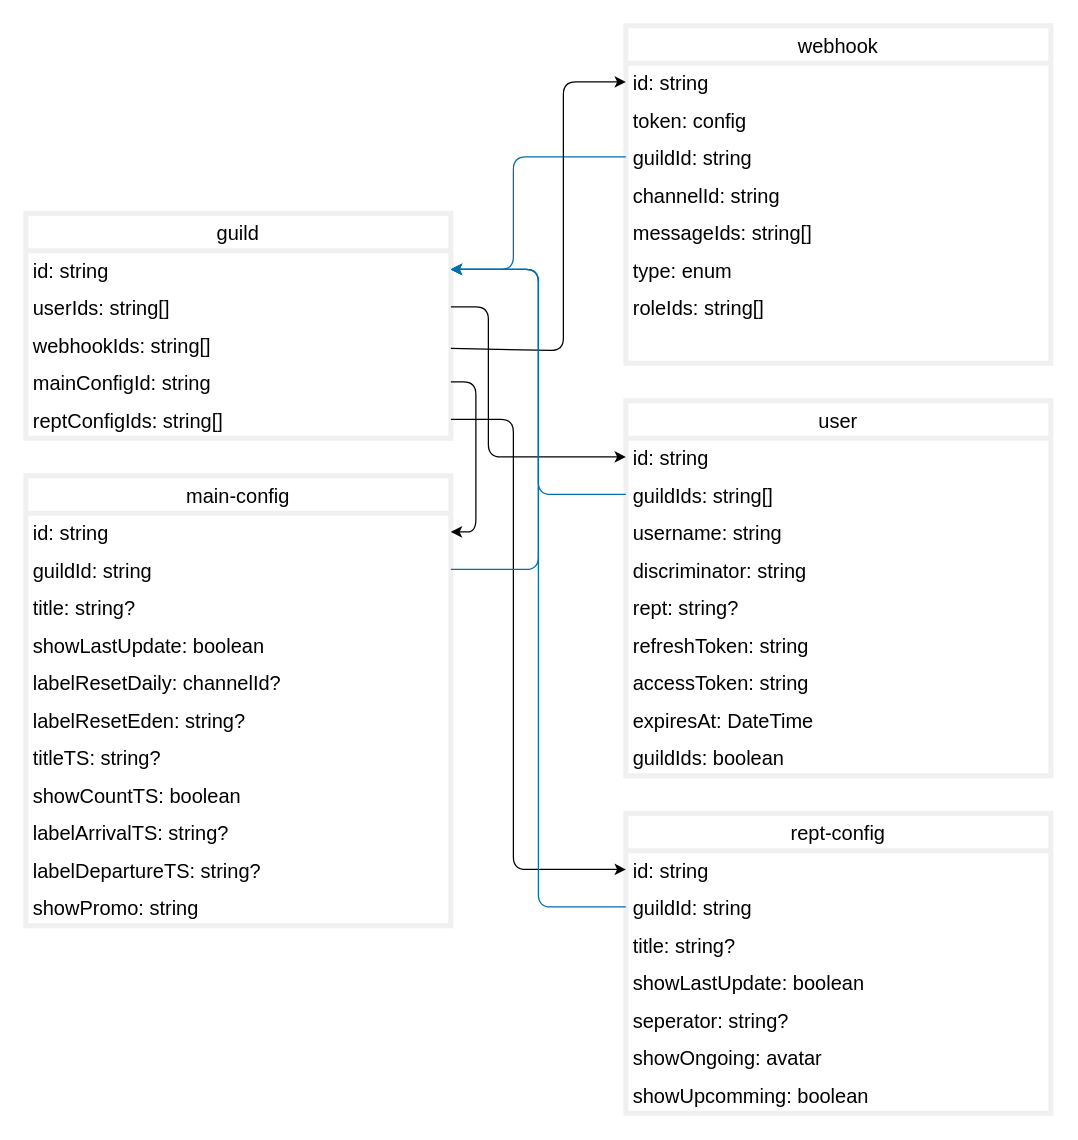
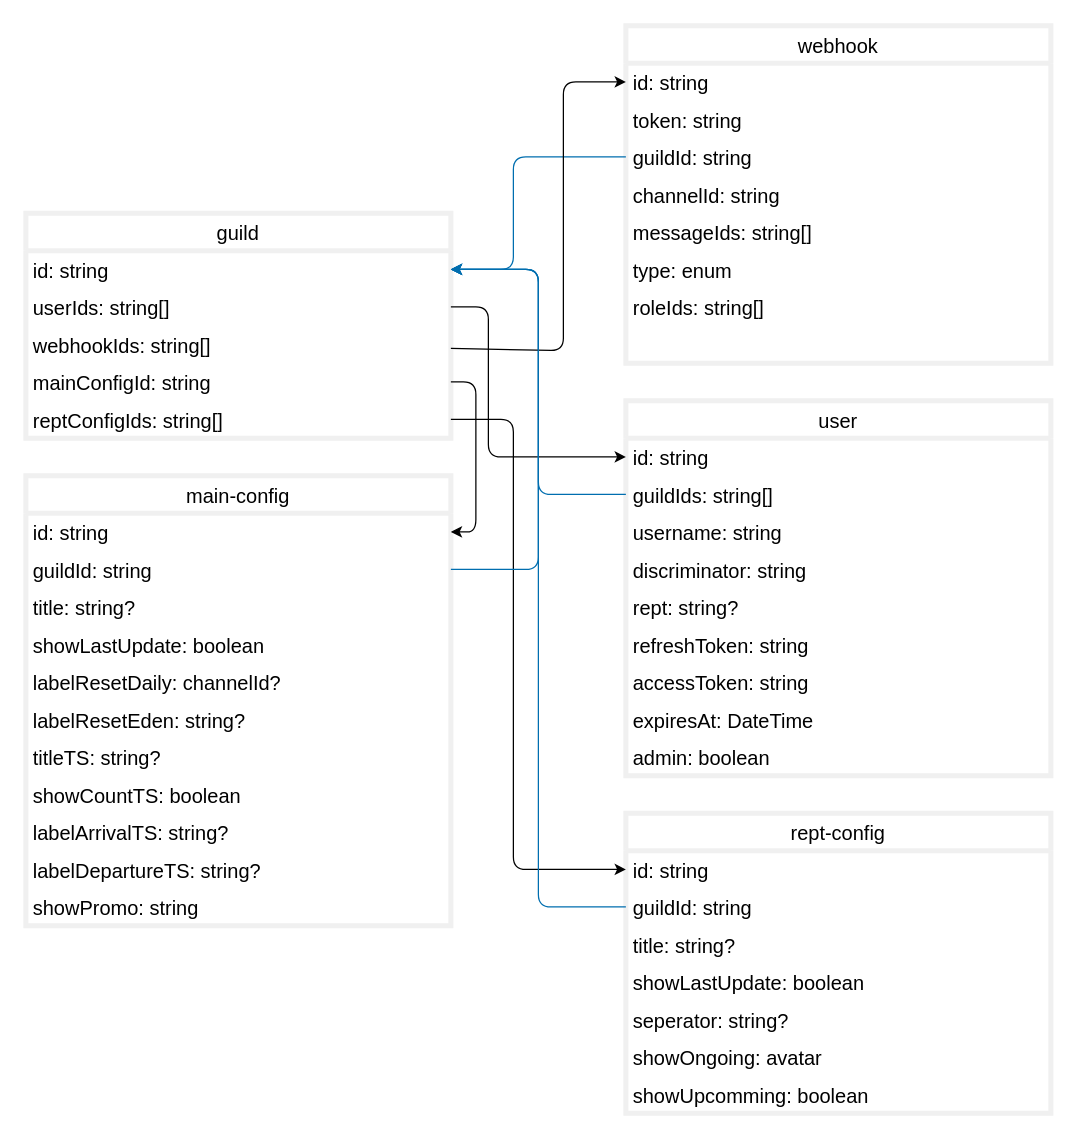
  <mxCell id="0" />
  <mxCell id="1" parent="0" />
  <mxCell id="2" value="guild" style="swimlane;fontStyle=0;childLayout=stackLayout;horizontal=1;startSize=30;horizontalStack=0;resizeParent=1;resizeParentMax=0;resizeLast=0;collapsible=1;marginBottom=0;strokeColor=#F0F0F0;strokeWidth=4;fillColor=none;fontSize=16;" parent="1" vertex="1"><mxGeometry x="20" y="170" width="340" height="180" as="geometry" /></mxCell>
  <mxCell id="3" value="id: string" style="text;strokeColor=none;fillColor=none;align=left;verticalAlign=middle;spacingLeft=4;spacingRight=4;overflow=hidden;points=[[0,0.5],[1,0.5]];portConstraint=eastwest;rotatable=0;fontSize=16;" parent="2" vertex="1"><mxGeometry y="30" width="340" height="30" as="geometry" /></mxCell>
  <mxCell id="4" value="userIds: string[]" style="text;strokeColor=none;fillColor=none;align=left;verticalAlign=middle;spacingLeft=4;spacingRight=4;overflow=hidden;points=[[0,0.5],[1,0.5]];portConstraint=eastwest;rotatable=0;fontSize=16;" parent="2" vertex="1"><mxGeometry y="60" width="340" height="30" as="geometry" /></mxCell>
  <mxCell id="5" value="webhookIds: string[]" style="text;strokeColor=none;fillColor=none;align=left;verticalAlign=middle;spacingLeft=4;spacingRight=4;overflow=hidden;points=[[0,0.5],[1,0.5]];portConstraint=eastwest;rotatable=0;fontSize=16;" parent="2" vertex="1"><mxGeometry y="90" width="340" height="30" as="geometry" /></mxCell>
  <mxCell id="6" value="mainConfigId: string" style="text;strokeColor=none;fillColor=none;align=left;verticalAlign=middle;spacingLeft=4;spacingRight=4;overflow=hidden;points=[[0,0.5],[1,0.5]];portConstraint=eastwest;rotatable=0;fontSize=16;" parent="2" vertex="1"><mxGeometry y="120" width="340" height="30" as="geometry" /></mxCell>
  <mxCell id="7" value="reptConfigIds: string[]" style="text;strokeColor=none;fillColor=none;align=left;verticalAlign=middle;spacingLeft=4;spacingRight=4;overflow=hidden;points=[[0,0.5],[1,0.5]];portConstraint=eastwest;rotatable=0;fontSize=16;" parent="2" vertex="1"><mxGeometry y="150" width="340" height="30" as="geometry" /></mxCell>
  <mxCell id="8" value="user" style="swimlane;fontStyle=0;childLayout=stackLayout;horizontal=1;startSize=30;horizontalStack=0;resizeParent=1;resizeParentMax=0;resizeLast=0;collapsible=1;marginBottom=0;fontSize=16;strokeColor=#F0F0F0;strokeWidth=4;fillColor=none;" parent="1" vertex="1"><mxGeometry x="500" y="320" width="340" height="300" as="geometry" /></mxCell>
  <mxCell id="9" value="id: string" style="text;strokeColor=none;fillColor=none;align=left;verticalAlign=middle;spacingLeft=4;spacingRight=4;overflow=hidden;points=[[0,0.5],[1,0.5]];portConstraint=eastwest;rotatable=0;fontSize=16;" parent="8" vertex="1"><mxGeometry y="30" width="340" height="30" as="geometry" /></mxCell>
  <mxCell id="10" value="guildIds: string[]" style="text;strokeColor=none;fillColor=none;align=left;verticalAlign=middle;spacingLeft=4;spacingRight=4;overflow=hidden;points=[[0,0.5],[1,0.5]];portConstraint=eastwest;rotatable=0;fontSize=16;" vertex="1" parent="8"><mxGeometry y="60" width="340" height="30" as="geometry" /></mxCell>
  <mxCell id="11" value="username: string" style="text;strokeColor=none;fillColor=none;align=left;verticalAlign=middle;spacingLeft=4;spacingRight=4;overflow=hidden;points=[[0,0.5],[1,0.5]];portConstraint=eastwest;rotatable=0;fontSize=16;" parent="8" vertex="1"><mxGeometry y="90" width="340" height="30" as="geometry" /></mxCell>
  <mxCell id="12" value="discriminator: string" style="text;strokeColor=none;fillColor=none;align=left;verticalAlign=middle;spacingLeft=4;spacingRight=4;overflow=hidden;points=[[0,0.5],[1,0.5]];portConstraint=eastwest;rotatable=0;fontSize=16;" parent="8" vertex="1"><mxGeometry y="120" width="340" height="30" as="geometry" /></mxCell>
  <mxCell id="13" value="rept: string?" style="text;strokeColor=none;fillColor=none;align=left;verticalAlign=middle;spacingLeft=4;spacingRight=4;overflow=hidden;points=[[0,0.5],[1,0.5]];portConstraint=eastwest;rotatable=0;fontSize=16;" parent="8" vertex="1"><mxGeometry y="150" width="340" height="30" as="geometry" /></mxCell>
  <mxCell id="14" value="refreshToken: string" style="text;strokeColor=none;fillColor=none;align=left;verticalAlign=middle;spacingLeft=4;spacingRight=4;overflow=hidden;points=[[0,0.5],[1,0.5]];portConstraint=eastwest;rotatable=0;fontSize=16;" parent="8" vertex="1"><mxGeometry y="180" width="340" height="30" as="geometry" /></mxCell>
  <mxCell id="15" value="accessToken: string" style="text;strokeColor=none;fillColor=none;align=left;verticalAlign=middle;spacingLeft=4;spacingRight=4;overflow=hidden;points=[[0,0.5],[1,0.5]];portConstraint=eastwest;rotatable=0;fontSize=16;" vertex="1" parent="8"><mxGeometry y="210" width="340" height="30" as="geometry" /></mxCell>
  <mxCell id="16" value="expiresAt: DateTime" style="text;strokeColor=none;fillColor=none;align=left;verticalAlign=middle;spacingLeft=4;spacingRight=4;overflow=hidden;points=[[0,0.5],[1,0.5]];portConstraint=eastwest;rotatable=0;fontSize=16;" vertex="1" parent="8"><mxGeometry y="240" width="340" height="30" as="geometry" /></mxCell>
- <mxCell id="17" value="guildIds: boolean" style="text;strokeColor=none;fillColor=none;align=left;verticalAlign=middle;spacingLeft=4;spacingRight=4;overflow=hidden;points=[[0,0.5],[1,0.5]];portConstraint=eastwest;rotatable=0;fontSize=16;" parent="8" vertex="1"><mxGeometry y="270" width="340" height="30" as="geometry" /></mxCell>
+ <mxCell id="17" value="admin: boolean" style="text;strokeColor=none;fillColor=none;align=left;verticalAlign=middle;spacingLeft=4;spacingRight=4;overflow=hidden;points=[[0,0.5],[1,0.5]];portConstraint=eastwest;rotatable=0;fontSize=16;" parent="8" vertex="1"><mxGeometry y="270" width="340" height="30" as="geometry" /></mxCell>
  <mxCell id="18" value="" style="edgeStyle=none;html=1;fontSize=16;" parent="1" source="4" target="9" edge="1"><mxGeometry relative="1" as="geometry"><Array as="points"><mxPoint x="390" y="245" /><mxPoint x="390" y="365" /></Array></mxGeometry></mxCell>
  <mxCell id="19" value="webhook" style="swimlane;fontStyle=0;childLayout=stackLayout;horizontal=1;startSize=30;horizontalStack=0;resizeParent=1;resizeParentMax=0;resizeLast=0;collapsible=1;marginBottom=0;fontSize=16;strokeColor=#F0F0F0;strokeWidth=4;fillColor=none;" parent="1" vertex="1"><mxGeometry x="500" y="20" width="340" height="270" as="geometry" /></mxCell>
  <mxCell id="20" value="id: string" style="text;strokeColor=none;fillColor=none;align=left;verticalAlign=middle;spacingLeft=4;spacingRight=4;overflow=hidden;points=[[0,0.5],[1,0.5]];portConstraint=eastwest;rotatable=0;fontSize=16;" parent="19" vertex="1"><mxGeometry y="30" width="340" height="30" as="geometry" /></mxCell>
- <mxCell id="21" value="token: config" style="text;strokeColor=none;fillColor=none;align=left;verticalAlign=middle;spacingLeft=4;spacingRight=4;overflow=hidden;points=[[0,0.5],[1,0.5]];portConstraint=eastwest;rotatable=0;fontSize=16;" parent="19" vertex="1"><mxGeometry y="60" width="340" height="30" as="geometry" /></mxCell>
+ <mxCell id="21" value="token: string" style="text;strokeColor=none;fillColor=none;align=left;verticalAlign=middle;spacingLeft=4;spacingRight=4;overflow=hidden;points=[[0,0.5],[1,0.5]];portConstraint=eastwest;rotatable=0;fontSize=16;" parent="19" vertex="1"><mxGeometry y="60" width="340" height="30" as="geometry" /></mxCell>
  <mxCell id="22" value="guildId: string" style="text;strokeColor=none;fillColor=none;align=left;verticalAlign=middle;spacingLeft=4;spacingRight=4;overflow=hidden;points=[[0,0.5],[1,0.5]];portConstraint=eastwest;rotatable=0;fontSize=16;" parent="19" vertex="1"><mxGeometry y="90" width="340" height="30" as="geometry" /></mxCell>
  <mxCell id="23" value="channelId: string" style="text;strokeColor=none;fillColor=none;align=left;verticalAlign=middle;spacingLeft=4;spacingRight=4;overflow=hidden;points=[[0,0.5],[1,0.5]];portConstraint=eastwest;rotatable=0;fontSize=16;" parent="19" vertex="1"><mxGeometry y="120" width="340" height="30" as="geometry" /></mxCell>
  <mxCell id="24" value="messageIds: string[]" style="text;strokeColor=none;fillColor=none;align=left;verticalAlign=middle;spacingLeft=4;spacingRight=4;overflow=hidden;points=[[0,0.5],[1,0.5]];portConstraint=eastwest;rotatable=0;fontSize=16;" parent="19" vertex="1"><mxGeometry y="150" width="340" height="30" as="geometry" /></mxCell>
  <mxCell id="25" value="type: enum" style="text;strokeColor=none;fillColor=none;align=left;verticalAlign=middle;spacingLeft=4;spacingRight=4;overflow=hidden;points=[[0,0.5],[1,0.5]];portConstraint=eastwest;rotatable=0;fontSize=16;" parent="19" vertex="1"><mxGeometry y="180" width="340" height="30" as="geometry" /></mxCell>
  <mxCell id="26" value="roleIds: string[]" style="text;strokeColor=none;fillColor=none;align=left;verticalAlign=middle;spacingLeft=4;spacingRight=4;overflow=hidden;points=[[0,0.5],[1,0.5]];portConstraint=eastwest;rotatable=0;fontSize=16;" parent="19" vertex="1"><mxGeometry y="210" width="340" height="30" as="geometry" /></mxCell>
  <mxCell id="27" style="text;strokeColor=none;fillColor=none;align=left;verticalAlign=middle;spacingLeft=4;spacingRight=4;overflow=hidden;points=[[0,0.5],[1,0.5]];portConstraint=eastwest;rotatable=0;fontSize=16;" parent="19" vertex="1"><mxGeometry y="240" width="340" height="30" as="geometry" /></mxCell>
  <mxCell id="28" value="" style="endArrow=classic;html=1;fontSize=16;fillColor=#1ba1e2;strokeColor=#006EAF;" parent="1" source="22" target="3" edge="1"><mxGeometry width="50" height="50" relative="1" as="geometry"><mxPoint x="420" y="150" as="sourcePoint" /><mxPoint x="420" y="100" as="targetPoint" /><Array as="points"><mxPoint x="410" y="125" /><mxPoint x="410" y="215" /></Array></mxGeometry></mxCell>
  <mxCell id="29" value="main-config" style="swimlane;fontStyle=0;childLayout=stackLayout;horizontal=1;startSize=30;horizontalStack=0;resizeParent=1;resizeParentMax=0;resizeLast=0;collapsible=1;marginBottom=0;strokeColor=#F0F0F0;strokeWidth=4;fillColor=none;fontSize=16;" parent="1" vertex="1"><mxGeometry x="20" y="380" width="340" height="360" as="geometry" /></mxCell>
  <mxCell id="30" value="id: string" style="text;strokeColor=none;fillColor=none;align=left;verticalAlign=middle;spacingLeft=4;spacingRight=4;overflow=hidden;points=[[0,0.5],[1,0.5]];portConstraint=eastwest;rotatable=0;fontSize=16;" parent="29" vertex="1"><mxGeometry y="30" width="340" height="30" as="geometry" /></mxCell>
  <mxCell id="31" value="guildId: string" style="text;strokeColor=none;fillColor=none;align=left;verticalAlign=middle;spacingLeft=4;spacingRight=4;overflow=hidden;points=[[0,0.5],[1,0.5]];portConstraint=eastwest;rotatable=0;fontSize=16;" parent="29" vertex="1"><mxGeometry y="60" width="340" height="30" as="geometry" /></mxCell>
  <mxCell id="32" value="title: string?" style="text;strokeColor=none;fillColor=none;align=left;verticalAlign=middle;spacingLeft=4;spacingRight=4;overflow=hidden;points=[[0,0.5],[1,0.5]];portConstraint=eastwest;rotatable=0;fontSize=16;" parent="29" vertex="1"><mxGeometry y="90" width="340" height="30" as="geometry" /></mxCell>
  <mxCell id="33" value="showLastUpdate: boolean" style="text;strokeColor=none;fillColor=none;align=left;verticalAlign=middle;spacingLeft=4;spacingRight=4;overflow=hidden;points=[[0,0.5],[1,0.5]];portConstraint=eastwest;rotatable=0;fontSize=16;" parent="29" vertex="1"><mxGeometry y="120" width="340" height="30" as="geometry" /></mxCell>
  <mxCell id="34" value="labelResetDaily: channelId?" style="text;strokeColor=none;fillColor=none;align=left;verticalAlign=middle;spacingLeft=4;spacingRight=4;overflow=hidden;points=[[0,0.5],[1,0.5]];portConstraint=eastwest;rotatable=0;fontSize=16;" parent="29" vertex="1"><mxGeometry y="150" width="340" height="30" as="geometry" /></mxCell>
  <mxCell id="35" value="labelResetEden: string?" style="text;strokeColor=none;fillColor=none;align=left;verticalAlign=middle;spacingLeft=4;spacingRight=4;overflow=hidden;points=[[0,0.5],[1,0.5]];portConstraint=eastwest;rotatable=0;fontSize=16;" parent="29" vertex="1"><mxGeometry y="180" width="340" height="30" as="geometry" /></mxCell>
  <mxCell id="36" value="titleTS: string?" style="text;strokeColor=none;fillColor=none;align=left;verticalAlign=middle;spacingLeft=4;spacingRight=4;overflow=hidden;points=[[0,0.5],[1,0.5]];portConstraint=eastwest;rotatable=0;fontSize=16;" parent="29" vertex="1"><mxGeometry y="210" width="340" height="30" as="geometry" /></mxCell>
  <mxCell id="37" value="showCountTS: boolean" style="text;strokeColor=none;fillColor=none;align=left;verticalAlign=middle;spacingLeft=4;spacingRight=4;overflow=hidden;points=[[0,0.5],[1,0.5]];portConstraint=eastwest;rotatable=0;fontSize=16;" parent="29" vertex="1"><mxGeometry y="240" width="340" height="30" as="geometry" /></mxCell>
  <mxCell id="38" value="labelArrivalTS: string?" style="text;strokeColor=none;fillColor=none;align=left;verticalAlign=middle;spacingLeft=4;spacingRight=4;overflow=hidden;points=[[0,0.5],[1,0.5]];portConstraint=eastwest;rotatable=0;fontSize=16;" parent="29" vertex="1"><mxGeometry y="270" width="340" height="30" as="geometry" /></mxCell>
  <mxCell id="39" value="labelDepartureTS: string?" style="text;strokeColor=none;fillColor=none;align=left;verticalAlign=middle;spacingLeft=4;spacingRight=4;overflow=hidden;points=[[0,0.5],[1,0.5]];portConstraint=eastwest;rotatable=0;fontSize=16;" parent="29" vertex="1"><mxGeometry y="300" width="340" height="30" as="geometry" /></mxCell>
  <mxCell id="40" value="showPromo: string" style="text;strokeColor=none;fillColor=none;align=left;verticalAlign=middle;spacingLeft=4;spacingRight=4;overflow=hidden;points=[[0,0.5],[1,0.5]];portConstraint=eastwest;rotatable=0;fontSize=16;" parent="29" vertex="1"><mxGeometry y="330" width="340" height="30" as="geometry" /></mxCell>
  <mxCell id="41" style="edgeStyle=none;html=1;fontSize=16;" parent="1" source="6" target="30" edge="1"><mxGeometry relative="1" as="geometry"><Array as="points"><mxPoint x="380" y="305" /><mxPoint x="380" y="425" /></Array></mxGeometry></mxCell>
  <mxCell id="42" value="rept-config" style="swimlane;fontStyle=0;childLayout=stackLayout;horizontal=1;startSize=30;horizontalStack=0;resizeParent=1;resizeParentMax=0;resizeLast=0;collapsible=1;marginBottom=0;strokeColor=#F0F0F0;strokeWidth=4;fillColor=none;fontSize=16;" parent="1" vertex="1"><mxGeometry x="500" y="650" width="340" height="240" as="geometry" /></mxCell>
  <mxCell id="43" value="id: string" style="text;strokeColor=none;fillColor=none;align=left;verticalAlign=middle;spacingLeft=4;spacingRight=4;overflow=hidden;points=[[0,0.5],[1,0.5]];portConstraint=eastwest;rotatable=0;fontSize=16;" parent="42" vertex="1"><mxGeometry y="30" width="340" height="30" as="geometry" /></mxCell>
  <mxCell id="44" value="guildId: string" style="text;strokeColor=none;fillColor=none;align=left;verticalAlign=middle;spacingLeft=4;spacingRight=4;overflow=hidden;points=[[0,0.5],[1,0.5]];portConstraint=eastwest;rotatable=0;fontSize=16;" parent="42" vertex="1"><mxGeometry y="60" width="340" height="30" as="geometry" /></mxCell>
  <mxCell id="45" value="title: string?" style="text;strokeColor=none;fillColor=none;align=left;verticalAlign=middle;spacingLeft=4;spacingRight=4;overflow=hidden;points=[[0,0.5],[1,0.5]];portConstraint=eastwest;rotatable=0;fontSize=16;" parent="42" vertex="1"><mxGeometry y="90" width="340" height="30" as="geometry" /></mxCell>
  <mxCell id="46" value="showLastUpdate: boolean" style="text;strokeColor=none;fillColor=none;align=left;verticalAlign=middle;spacingLeft=4;spacingRight=4;overflow=hidden;points=[[0,0.5],[1,0.5]];portConstraint=eastwest;rotatable=0;fontSize=16;" parent="42" vertex="1"><mxGeometry y="120" width="340" height="30" as="geometry" /></mxCell>
  <mxCell id="47" value="seperator: string?" style="text;strokeColor=none;fillColor=none;align=left;verticalAlign=middle;spacingLeft=4;spacingRight=4;overflow=hidden;points=[[0,0.5],[1,0.5]];portConstraint=eastwest;rotatable=0;fontSize=16;" parent="42" vertex="1"><mxGeometry y="150" width="340" height="30" as="geometry" /></mxCell>
  <mxCell id="48" value="showOngoing: avatar" style="text;strokeColor=none;fillColor=none;align=left;verticalAlign=middle;spacingLeft=4;spacingRight=4;overflow=hidden;points=[[0,0.5],[1,0.5]];portConstraint=eastwest;rotatable=0;fontSize=16;" parent="42" vertex="1"><mxGeometry y="180" width="340" height="30" as="geometry" /></mxCell>
  <mxCell id="49" value="showUpcomming: boolean" style="text;strokeColor=none;fillColor=none;align=left;verticalAlign=middle;spacingLeft=4;spacingRight=4;overflow=hidden;points=[[0,0.5],[1,0.5]];portConstraint=eastwest;rotatable=0;fontSize=16;" parent="42" vertex="1"><mxGeometry y="210" width="340" height="30" as="geometry" /></mxCell>
  <mxCell id="50" style="edgeStyle=none;html=1;fontSize=16;" parent="1" source="7" target="43" edge="1"><mxGeometry relative="1" as="geometry"><Array as="points"><mxPoint x="410" y="335" /><mxPoint x="410" y="695" /></Array></mxGeometry></mxCell>
  <mxCell id="51" style="edgeStyle=none;html=1;fillColor=#1ba1e2;strokeColor=#006EAF;" edge="1" parent="1" source="10" target="3"><mxGeometry relative="1" as="geometry"><Array as="points"><mxPoint x="430" y="395" /><mxPoint x="430" y="215" /></Array></mxGeometry></mxCell>
  <mxCell id="52" style="edgeStyle=none;html=1;" edge="1" parent="1" source="5" target="20"><mxGeometry relative="1" as="geometry"><Array as="points"><mxPoint x="450" y="280" /><mxPoint x="450" y="65" /></Array></mxGeometry></mxCell>
  <mxCell id="53" style="edgeStyle=none;html=1;fillColor=#1ba1e2;strokeColor=#006EAF;" edge="1" parent="1" source="31" target="3"><mxGeometry relative="1" as="geometry"><Array as="points"><mxPoint x="430" y="455" /><mxPoint x="430" y="215" /></Array></mxGeometry></mxCell>
  <mxCell id="54" style="edgeStyle=none;html=1;exitX=0;exitY=0.5;exitDx=0;exitDy=0;entryX=1;entryY=0.5;entryDx=0;entryDy=0;fillColor=#1ba1e2;strokeColor=#006EAF;" edge="1" parent="1" source="44" target="3"><mxGeometry relative="1" as="geometry"><Array as="points"><mxPoint x="430" y="725" /><mxPoint x="430" y="215" /></Array></mxGeometry></mxCell>
